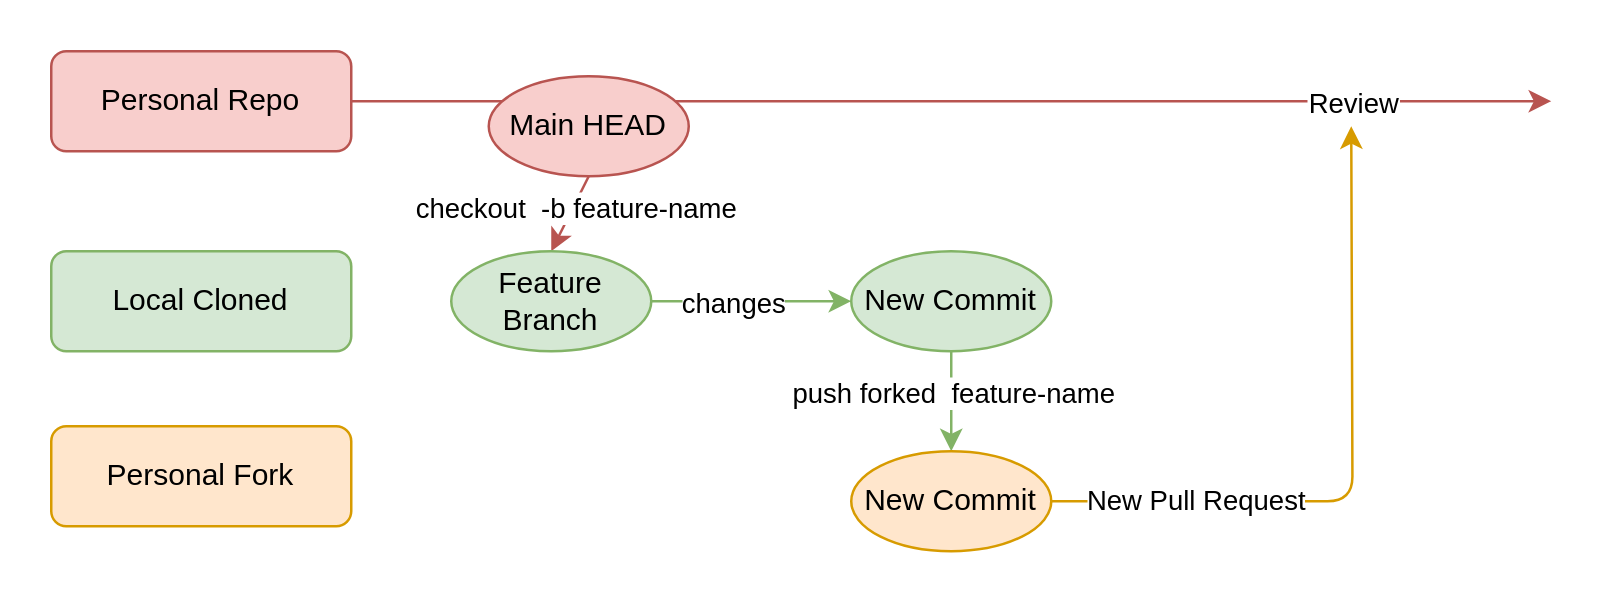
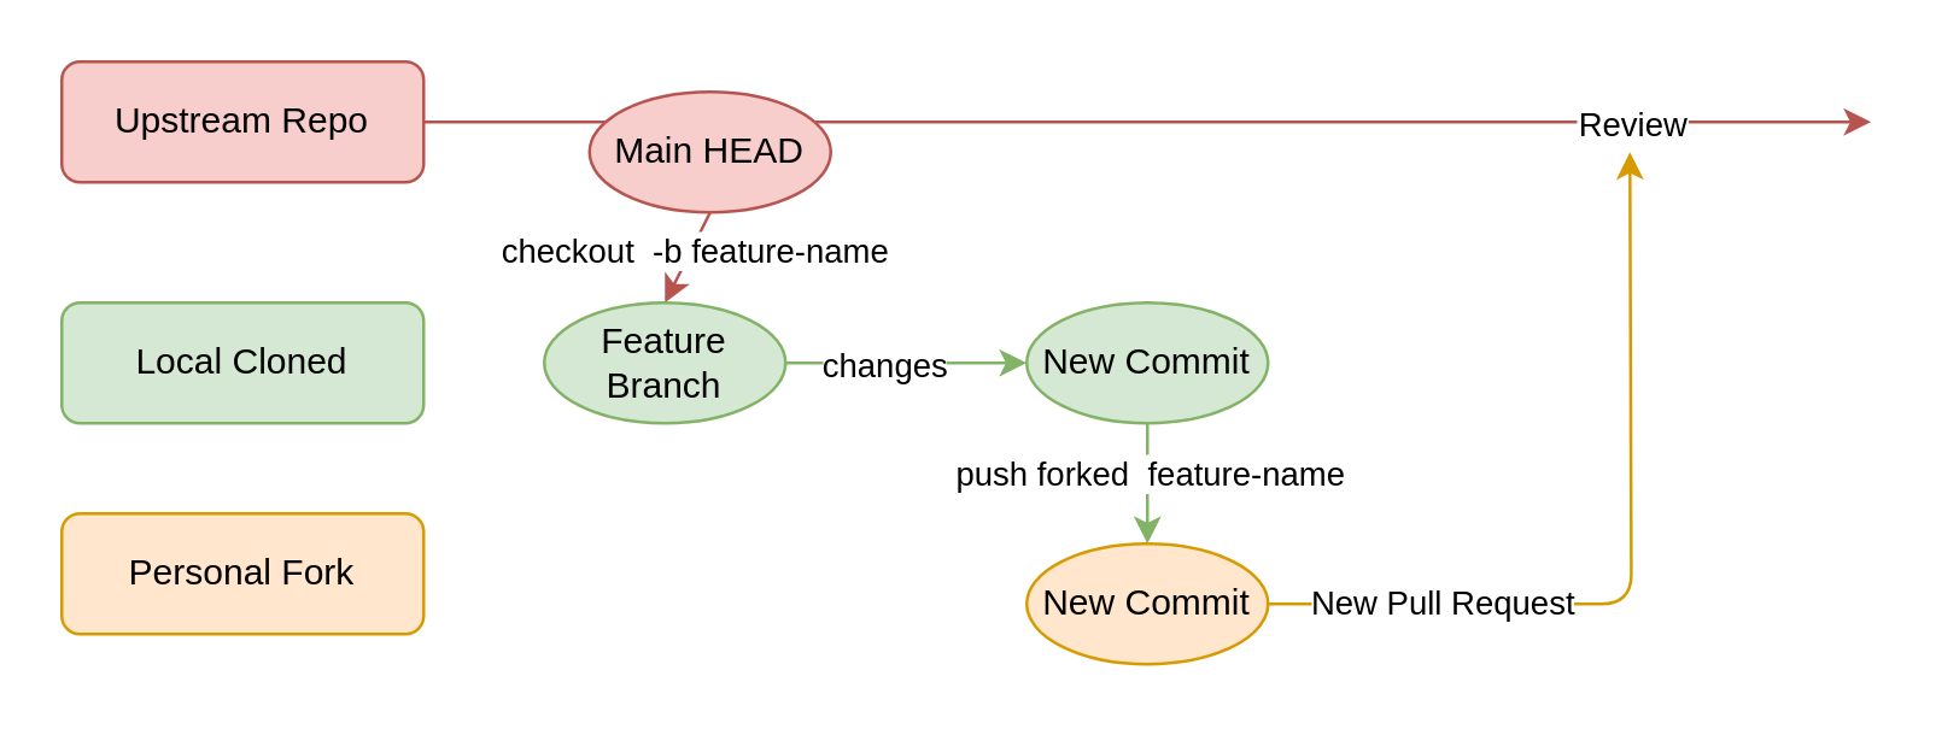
  <mxCell id="0" />
  <mxCell id="1" parent="0" />
- <mxCell id="2" value="Personal Repo" style="rounded=1;whiteSpace=wrap;html=1;fillColor=#f8cecc;strokeColor=#b85450;" parent="1" vertex="1"><mxGeometry x="20" y="20" width="120" height="40" as="geometry" /></mxCell>
+ <mxCell id="2" value="Upstream Repo" style="rounded=1;whiteSpace=wrap;html=1;fillColor=#f8cecc;strokeColor=#b85450;" parent="1" vertex="1"><mxGeometry x="20" y="20" width="120" height="40" as="geometry" /></mxCell>
  <mxCell id="3" value="" style="edgeStyle=none;html=1;entryX=0.5;entryY=0;entryDx=0;entryDy=0;fillColor=#f8cecc;strokeColor=#b85450;exitX=0.5;exitY=1;exitDx=0;exitDy=0;" parent="1" source="15" target="16" edge="1"><mxGeometry relative="1" as="geometry"><mxPoint x="220" y="70" as="sourcePoint" /><mxPoint x="258.715" y="110.028" as="targetPoint" /></mxGeometry></mxCell>
  <mxCell id="4" value="checkout&amp;nbsp; -b feature-name" style="edgeLabel;html=1;align=center;verticalAlign=middle;resizable=0;points=[];" parent="3" vertex="1" connectable="0"><mxGeometry x="-0.158" y="1" relative="1" as="geometry"><mxPoint as="offset" /></mxGeometry></mxCell>
  <mxCell id="5" value="" style="edgeStyle=none;html=1;exitX=1;exitY=0.5;exitDx=0;exitDy=0;entryX=0;entryY=0.5;entryDx=0;entryDy=0;fillColor=#d5e8d4;strokeColor=#82b366;" parent="1" source="16" target="17" edge="1"><mxGeometry relative="1" as="geometry"><mxPoint x="290" y="140" as="sourcePoint" /><mxPoint x="380.104" y="132.491" as="targetPoint" /></mxGeometry></mxCell>
  <mxCell id="6" value="changes" style="edgeLabel;html=1;align=center;verticalAlign=middle;resizable=0;points=[];" parent="5" vertex="1" connectable="0"><mxGeometry x="-0.204" relative="1" as="geometry"><mxPoint as="offset" /></mxGeometry></mxCell>
  <mxCell id="7" value="" style="edgeStyle=none;html=1;exitX=0.5;exitY=1;exitDx=0;exitDy=0;entryX=0.5;entryY=0;entryDx=0;entryDy=0;fillColor=#d5e8d4;strokeColor=#82b366;" parent="1" source="17" target="18" edge="1"><mxGeometry relative="1" as="geometry"><mxPoint x="407.385" y="159.886" as="sourcePoint" /><mxPoint x="394.117" y="210.583" as="targetPoint" /></mxGeometry></mxCell>
  <mxCell id="8" value="push forked&amp;nbsp; feature-name" style="edgeLabel;html=1;align=center;verticalAlign=middle;resizable=0;points=[];" parent="7" vertex="1" connectable="0"><mxGeometry x="-0.358" relative="1" as="geometry"><mxPoint y="3" as="offset" /></mxGeometry></mxCell>
  <mxCell id="9" style="edgeStyle=orthogonalEdgeStyle;html=1;exitX=1;exitY=0.5;exitDx=0;exitDy=0;fillColor=#ffe6cc;strokeColor=#d79b00;" parent="1" source="18" edge="1"><mxGeometry relative="1" as="geometry"><mxPoint x="540" y="50" as="targetPoint" /><mxPoint x="430" y="240" as="sourcePoint" /></mxGeometry></mxCell>
  <mxCell id="10" value="New Pull Request" style="edgeLabel;html=1;align=center;verticalAlign=middle;resizable=0;points=[];" parent="9" vertex="1" connectable="0"><mxGeometry x="-0.582" y="-2" relative="1" as="geometry"><mxPoint y="-3" as="offset" /></mxGeometry></mxCell>
  <mxCell id="11" value="" style="endArrow=classic;html=1;exitX=1;exitY=0.5;exitDx=0;exitDy=0;fillColor=#f8cecc;strokeColor=#b85450;" parent="1" source="2" edge="1"><mxGeometry width="50" height="50" relative="1" as="geometry"><mxPoint x="280" y="45" as="sourcePoint" /><mxPoint x="620" y="40" as="targetPoint" /></mxGeometry></mxCell>
  <mxCell id="12" value="Review" style="edgeLabel;html=1;align=center;verticalAlign=middle;resizable=0;points=[];" parent="11" vertex="1" connectable="0"><mxGeometry x="0.769" y="-1" relative="1" as="geometry"><mxPoint x="-25" y="-1" as="offset" /></mxGeometry></mxCell>
  <mxCell id="13" value="Local Cloned" style="rounded=1;whiteSpace=wrap;html=1;fillColor=#d5e8d4;strokeColor=#82b366;" parent="1" vertex="1"><mxGeometry x="20" y="100" width="120" height="40" as="geometry" /></mxCell>
  <mxCell id="14" value="Personal Fork" style="rounded=1;whiteSpace=wrap;html=1;fillColor=#ffe6cc;strokeColor=#d79b00;" parent="1" vertex="1"><mxGeometry x="20" y="170" width="120" height="40" as="geometry" /></mxCell>
  <mxCell id="15" value="Main HEAD" style="ellipse;whiteSpace=wrap;html=1;fillColor=#f8cecc;strokeColor=#b85450;" parent="1" vertex="1"><mxGeometry x="195" y="30" width="80" height="40" as="geometry" /></mxCell>
  <mxCell id="16" value="Feature Branch" style="ellipse;whiteSpace=wrap;html=1;fillColor=#d5e8d4;strokeColor=#82b366;" parent="1" vertex="1"><mxGeometry x="180" y="100" width="80" height="40" as="geometry" /></mxCell>
  <mxCell id="17" value="New Commit" style="ellipse;whiteSpace=wrap;html=1;fillColor=#d5e8d4;strokeColor=#82b366;" parent="1" vertex="1"><mxGeometry x="340" y="100" width="80" height="40" as="geometry" /></mxCell>
  <mxCell id="18" value="New Commit" style="ellipse;whiteSpace=wrap;html=1;fillColor=#ffe6cc;strokeColor=#d79b00;" parent="1" vertex="1"><mxGeometry x="340" y="180" width="80" height="40" as="geometry" /></mxCell>
